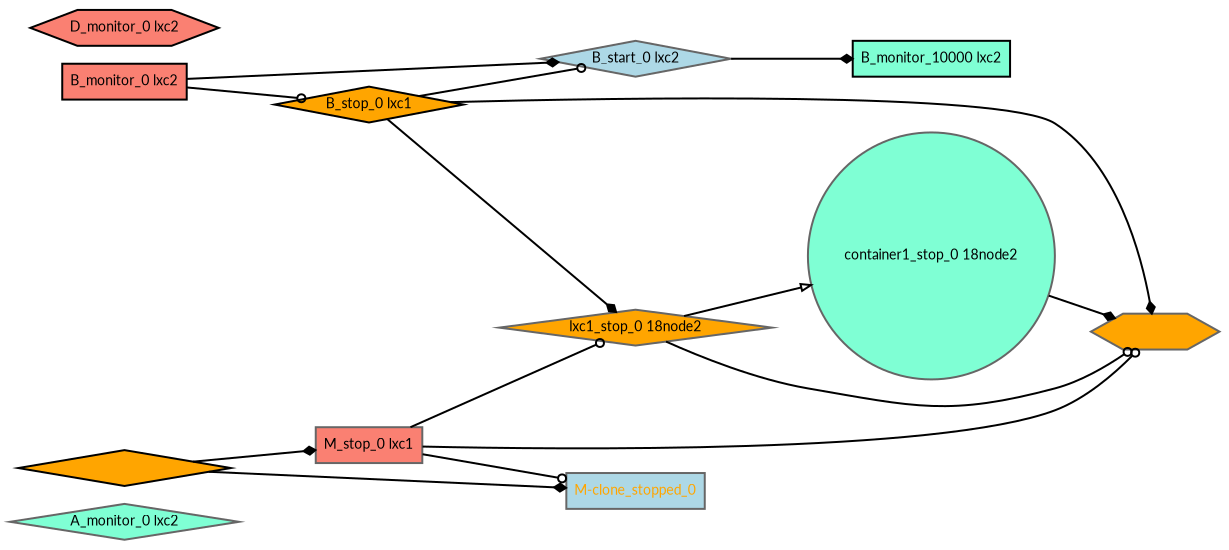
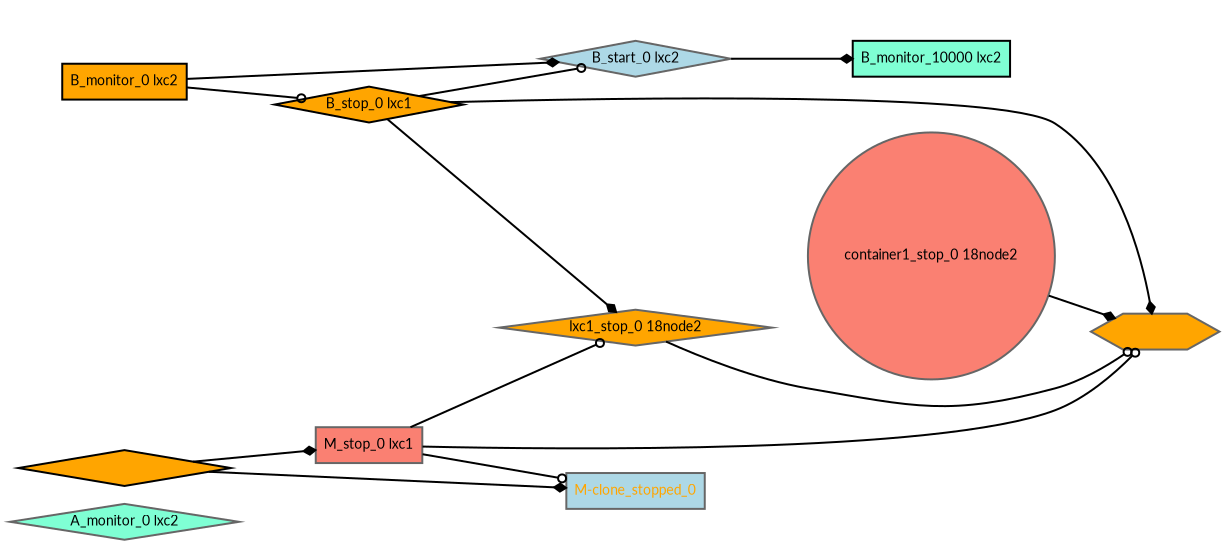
  digraph {
    fontname=Lato
    rankdir=LR
    node [color=gray40 fillcolor=orange fontcolor=black fontname=Lato shape=diamond style="bold,filled"]
    edge [arrowhead=diamond fontname=Lato style=bold]
    "A_monitor_0 lxc2" [fillcolor=aquamarine]
-   "B_monitor_0 lxc2" [color=black fillcolor=salmon shape=box]
+   "B_monitor_0 lxc2" [color=black shape=box]
    "B_start_0 lxc2" [fillcolor=lightblue]
    "B_stop_0 lxc1" [color=black]
    "B_monitor_10000 lxc2" [color=black fillcolor=aquamarine shape=box]
    all_stopped [fontcolor=orange shape=hexagon]
    "lxc1_stop_0 18node2"
-   "container1_stop_0 18node2" [fillcolor=aquamarine shape=circle]
-   "D_monitor_0 lxc2" [color=black fillcolor=salmon shape=hexagon]
+   "container1_stop_0 18node2" [fillcolor=salmon shape=circle]
    "M-clone_stop_0" [color=black fontcolor=orange]
    "M-clone_stopped_0" [fillcolor=lightblue fontcolor=orange shape=box]
    "M_stop_0 lxc1" [fillcolor=salmon shape=box]
    "B_monitor_0 lxc2" -> "B_start_0 lxc2"
    "B_monitor_0 lxc2" -> "B_stop_0 lxc1" [arrowhead=odot]
    "B_start_0 lxc2" -> "B_monitor_10000 lxc2"
    "B_stop_0 lxc1" -> "B_start_0 lxc2" [arrowhead=odot]
    "B_stop_0 lxc1" -> all_stopped
    "B_stop_0 lxc1" -> "lxc1_stop_0 18node2"
    "lxc1_stop_0 18node2" -> all_stopped [arrowhead=odot]
-   "lxc1_stop_0 18node2" -> "container1_stop_0 18node2" [arrowhead=onormal]
    "container1_stop_0 18node2" -> all_stopped
    "M-clone_stop_0" -> "M-clone_stopped_0"
    "M-clone_stop_0" -> "M_stop_0 lxc1"
    "M_stop_0 lxc1" -> all_stopped [arrowhead=odot]
    "M_stop_0 lxc1" -> "lxc1_stop_0 18node2" [arrowhead=odot]
    "M_stop_0 lxc1" -> "M-clone_stopped_0" [arrowhead=odot]
  }
